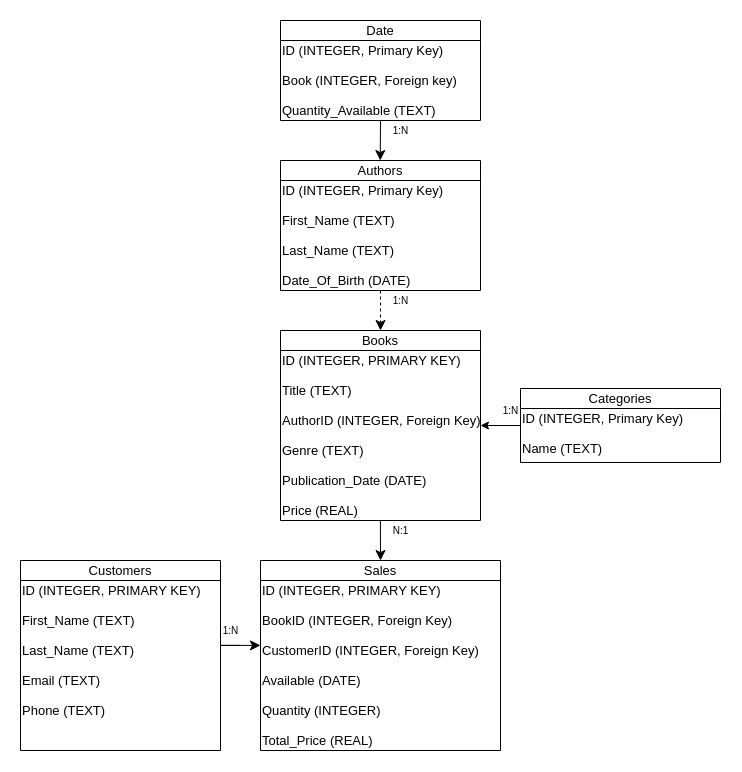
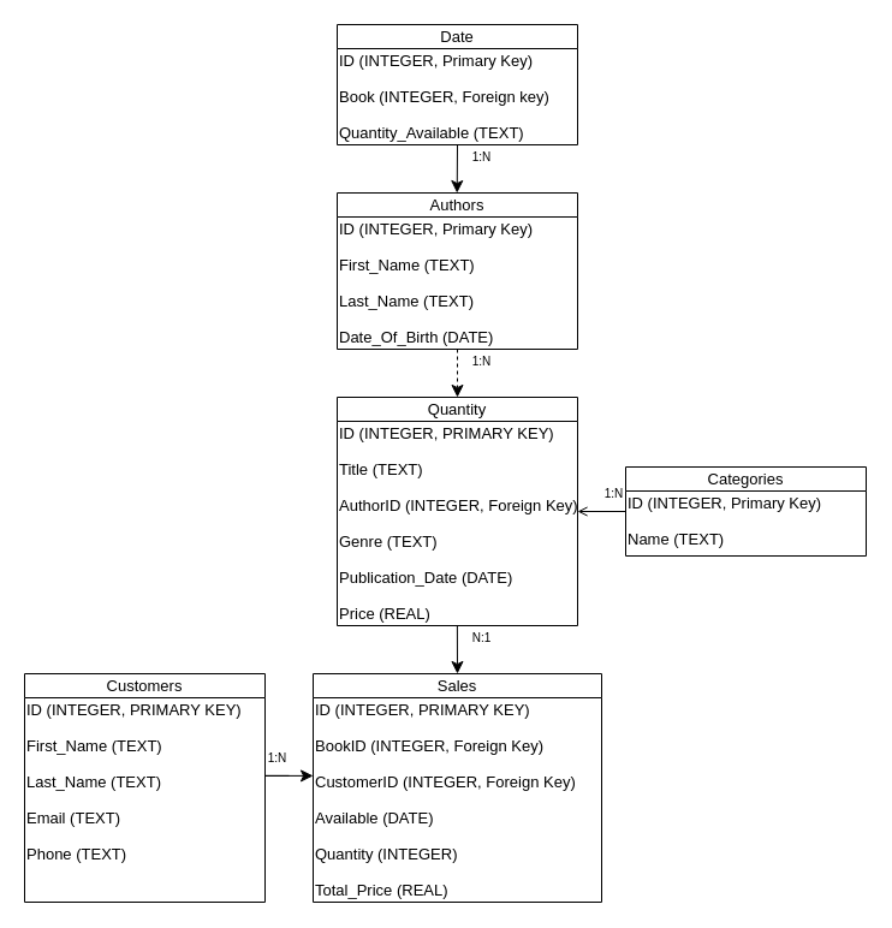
  <mxCell id="0" />
  <mxCell id="1" parent="0" />
- <mxCell id="2" value="&lt;span style=&quot;font-weight: normal;&quot;&gt;&lt;font style=&quot;font-size: 13px;&quot;&gt;Books&lt;/font&gt;&lt;/span&gt;" style="swimlane;whiteSpace=wrap;html=1;startSize=20;" parent="1" vertex="1"><mxGeometry x="280" y="330" width="200" height="190" as="geometry" /></mxCell>
+ <mxCell id="2" value="&lt;span style=&quot;font-weight: normal;&quot;&gt;&lt;font style=&quot;font-size: 13px;&quot;&gt;Quantity&lt;/font&gt;&lt;/span&gt;" style="swimlane;whiteSpace=wrap;html=1;startSize=20;" parent="1" vertex="1"><mxGeometry x="280" y="330" width="200" height="190" as="geometry" /></mxCell>
  <mxCell id="3" value="ID (INTEGER, PRIMARY KEY)" style="text;strokeColor=none;fillColor=none;html=1;fontSize=13;fontStyle=0;verticalAlign=middle;align=left;" parent="2" vertex="1"><mxGeometry y="20" width="200" height="20" as="geometry" /></mxCell>
  <mxCell id="4" value="Title (TEXT)" style="text;strokeColor=none;fillColor=none;html=1;fontSize=13;fontStyle=0;verticalAlign=middle;align=left;labelPosition=center;verticalLabelPosition=middle;" parent="2" vertex="1"><mxGeometry y="50" width="200" height="20" as="geometry" /></mxCell>
  <mxCell id="5" value="AuthorID (INTEGER, Foreign Key)" style="text;strokeColor=none;fillColor=none;html=1;fontSize=13;fontStyle=0;verticalAlign=middle;align=left;" parent="2" vertex="1"><mxGeometry y="80" width="200" height="20" as="geometry" /></mxCell>
  <mxCell id="6" value="Genre (TEXT)" style="text;strokeColor=none;fillColor=none;html=1;fontSize=13;fontStyle=0;verticalAlign=middle;align=left;" parent="2" vertex="1"><mxGeometry y="110" width="200" height="20" as="geometry" /></mxCell>
  <mxCell id="7" value="Publication_Date (DATE)" style="text;strokeColor=none;fillColor=none;html=1;fontSize=13;fontStyle=0;verticalAlign=middle;align=left;" parent="2" vertex="1"><mxGeometry y="140" width="200" height="20" as="geometry" /></mxCell>
  <mxCell id="8" value="Price (REAL)" style="text;strokeColor=none;fillColor=none;html=1;fontSize=13;fontStyle=0;verticalAlign=middle;align=left;" parent="2" vertex="1"><mxGeometry y="170" width="200" height="20" as="geometry" /></mxCell>
  <mxCell id="9" value="&lt;span style=&quot;font-weight: normal;&quot;&gt;&lt;font style=&quot;font-size: 13px;&quot;&gt;Authors&lt;/font&gt;&lt;/span&gt;" style="swimlane;whiteSpace=wrap;html=1;startSize=20;" parent="1" vertex="1"><mxGeometry x="280" y="160" width="200" height="130" as="geometry" /></mxCell>
  <mxCell id="10" value="ID (INTEGER, Primary Key)" style="text;strokeColor=none;fillColor=none;html=1;fontSize=13;fontStyle=0;verticalAlign=middle;align=left;" parent="9" vertex="1"><mxGeometry y="20" width="200" height="20" as="geometry" /></mxCell>
  <mxCell id="11" value="First_Name (TEXT)" style="text;strokeColor=none;fillColor=none;html=1;fontSize=13;fontStyle=0;verticalAlign=middle;align=left;labelPosition=center;verticalLabelPosition=middle;" parent="9" vertex="1"><mxGeometry y="50" width="200" height="20" as="geometry" /></mxCell>
  <mxCell id="12" value="Last_Name (TEXT)" style="text;strokeColor=none;fillColor=none;html=1;fontSize=13;fontStyle=0;verticalAlign=middle;align=left;" parent="9" vertex="1"><mxGeometry y="80" width="200" height="20" as="geometry" /></mxCell>
  <mxCell id="13" value="Date_Of_Birth (DATE)" style="text;strokeColor=none;fillColor=none;html=1;fontSize=13;fontStyle=0;verticalAlign=middle;align=left;" parent="9" vertex="1"><mxGeometry y="110" width="200" height="20" as="geometry" /></mxCell>
  <mxCell id="14" value="" style="edgeStyle=segmentEdgeStyle;endArrow=classic;html=1;curved=0;rounded=0;endSize=8;startSize=8;exitX=0.5;exitY=1;exitDx=0;exitDy=0;entryX=0.5;entryY=0;entryDx=0;entryDy=0;dashed=1;" parent="1" source="13" target="2" edge="1"><mxGeometry width="50" height="50" relative="1" as="geometry"><mxPoint x="380" y="306" as="sourcePoint" /><mxPoint x="390" y="296" as="targetPoint" /></mxGeometry></mxCell>
  <mxCell id="15" value="1:N" style="text;strokeColor=none;fillColor=none;html=1;fontSize=10;fontStyle=0;verticalAlign=middle;align=center;" parent="1" vertex="1"><mxGeometry x="390" y="290" width="20" height="20" as="geometry" /></mxCell>
  <mxCell id="16" value="&lt;span style=&quot;font-weight: normal;&quot;&gt;&lt;font style=&quot;font-size: 13px;&quot;&gt;Sales&lt;/font&gt;&lt;/span&gt;" style="swimlane;whiteSpace=wrap;html=1;startSize=20;" parent="1" vertex="1"><mxGeometry x="260" y="560" width="240" height="190" as="geometry" /></mxCell>
  <mxCell id="17" value="ID (INTEGER, PRIMARY KEY)" style="text;strokeColor=none;fillColor=none;html=1;fontSize=13;fontStyle=0;verticalAlign=middle;align=left;" parent="16" vertex="1"><mxGeometry y="20" width="200" height="20" as="geometry" /></mxCell>
  <mxCell id="18" value="BookID (INTEGER, Foreign Key)" style="text;strokeColor=none;fillColor=none;html=1;fontSize=13;fontStyle=0;verticalAlign=middle;align=left;labelPosition=center;verticalLabelPosition=middle;" parent="16" vertex="1"><mxGeometry y="50" width="200" height="20" as="geometry" /></mxCell>
  <mxCell id="19" value="CustomerID (INTEGER, Foreign Key)" style="text;strokeColor=none;fillColor=none;html=1;fontSize=13;fontStyle=0;verticalAlign=middle;align=left;" parent="16" vertex="1"><mxGeometry y="80" width="200" height="20" as="geometry" /></mxCell>
  <mxCell id="20" value="Available (DATE)" style="text;strokeColor=none;fillColor=none;html=1;fontSize=13;fontStyle=0;verticalAlign=middle;align=left;" parent="16" vertex="1"><mxGeometry y="110" width="200" height="20" as="geometry" /></mxCell>
  <mxCell id="21" value="Quantity (INTEGER)" style="text;strokeColor=none;fillColor=none;html=1;fontSize=13;fontStyle=0;verticalAlign=middle;align=left;" parent="16" vertex="1"><mxGeometry y="140" width="200" height="20" as="geometry" /></mxCell>
  <mxCell id="22" value="Total_Price (REAL)" style="text;strokeColor=none;fillColor=none;html=1;fontSize=13;fontStyle=0;verticalAlign=middle;align=left;" parent="16" vertex="1"><mxGeometry y="170" width="200" height="20" as="geometry" /></mxCell>
  <mxCell id="23" value="&lt;span style=&quot;font-weight: normal;&quot;&gt;&lt;font style=&quot;font-size: 13px;&quot;&gt;Customers&lt;/font&gt;&lt;/span&gt;" style="swimlane;whiteSpace=wrap;html=1;startSize=20;" parent="1" vertex="1"><mxGeometry x="20" y="560" width="200" height="190" as="geometry" /></mxCell>
  <mxCell id="24" value="ID (INTEGER, PRIMARY KEY)" style="text;strokeColor=none;fillColor=none;html=1;fontSize=13;fontStyle=0;verticalAlign=middle;align=left;" parent="23" vertex="1"><mxGeometry y="20" width="200" height="20" as="geometry" /></mxCell>
  <mxCell id="25" value="First_Name (TEXT)" style="text;strokeColor=none;fillColor=none;html=1;fontSize=13;fontStyle=0;verticalAlign=middle;align=left;labelPosition=center;verticalLabelPosition=middle;" parent="23" vertex="1"><mxGeometry y="50" width="200" height="20" as="geometry" /></mxCell>
  <mxCell id="26" value="Last_Name (TEXT)" style="text;strokeColor=none;fillColor=none;html=1;fontSize=13;fontStyle=0;verticalAlign=middle;align=left;" parent="23" vertex="1"><mxGeometry y="80" width="200" height="20" as="geometry" /></mxCell>
  <mxCell id="27" value="Email (TEXT)" style="text;strokeColor=none;fillColor=none;html=1;fontSize=13;fontStyle=0;verticalAlign=middle;align=left;" parent="23" vertex="1"><mxGeometry y="110" width="200" height="20" as="geometry" /></mxCell>
  <mxCell id="28" value="Phone (TEXT)" style="text;strokeColor=none;fillColor=none;html=1;fontSize=13;fontStyle=0;verticalAlign=middle;align=left;" parent="23" vertex="1"><mxGeometry y="140" width="200" height="20" as="geometry" /></mxCell>
  <mxCell id="29" value="" style="edgeStyle=segmentEdgeStyle;endArrow=classic;html=1;curved=0;rounded=0;endSize=8;startSize=8;entryX=0.5;entryY=0;entryDx=0;entryDy=0;" parent="1" target="16" edge="1"><mxGeometry width="50" height="50" relative="1" as="geometry"><mxPoint x="379.9" y="520" as="sourcePoint" /><mxPoint x="379.9" y="540" as="targetPoint" /></mxGeometry></mxCell>
  <mxCell id="30" value="1:N" style="text;strokeColor=none;fillColor=none;html=1;fontSize=10;fontStyle=0;verticalAlign=middle;align=center;" parent="1" vertex="1"><mxGeometry x="220" y="620" width="20" height="20" as="geometry" /></mxCell>
  <mxCell id="31" value="" style="edgeStyle=elbowEdgeStyle;elbow=horizontal;endArrow=classic;html=1;curved=0;rounded=0;endSize=8;startSize=8;" parent="1" edge="1"><mxGeometry width="50" height="50" relative="1" as="geometry"><mxPoint x="240" y="644.9" as="sourcePoint" /><mxPoint x="260" y="644.9" as="targetPoint" /><Array as="points"><mxPoint x="220" y="645" /></Array></mxGeometry></mxCell>
  <mxCell id="32" value="N:1" style="text;strokeColor=none;fillColor=none;html=1;fontSize=10;fontStyle=0;verticalAlign=middle;align=center;" parent="1" vertex="1"><mxGeometry x="390" y="520" width="20" height="20" as="geometry" /></mxCell>
  <mxCell id="33" value="&lt;span style=&quot;font-weight: normal;&quot;&gt;&lt;font style=&quot;font-size: 13px;&quot;&gt;Date&lt;/font&gt;&lt;/span&gt;" style="swimlane;whiteSpace=wrap;html=1;startSize=20;" parent="1" vertex="1"><mxGeometry x="280" y="20" width="200" height="100" as="geometry" /></mxCell>
  <mxCell id="34" value="ID (INTEGER, Primary Key)" style="text;strokeColor=none;fillColor=none;html=1;fontSize=13;fontStyle=0;verticalAlign=middle;align=left;" parent="33" vertex="1"><mxGeometry y="20" width="200" height="20" as="geometry" /></mxCell>
  <mxCell id="35" value="Book (INTEGER, Foreign key)" style="text;strokeColor=none;fillColor=none;html=1;fontSize=13;fontStyle=0;verticalAlign=middle;align=left;labelPosition=center;verticalLabelPosition=middle;" parent="33" vertex="1"><mxGeometry y="50" width="200" height="20" as="geometry" /></mxCell>
  <mxCell id="36" value="Quantity_Available (TEXT)" style="text;strokeColor=none;fillColor=none;html=1;fontSize=13;fontStyle=0;verticalAlign=middle;align=left;" parent="33" vertex="1"><mxGeometry y="80" width="200" height="20" as="geometry" /></mxCell>
  <mxCell id="37" value="1:N" style="text;strokeColor=none;fillColor=none;html=1;fontSize=10;fontStyle=0;verticalAlign=middle;align=center;" parent="1" vertex="1"><mxGeometry x="390" y="120" width="20" height="20" as="geometry" /></mxCell>
  <mxCell id="38" value="" style="edgeStyle=segmentEdgeStyle;endArrow=classic;html=1;curved=0;rounded=0;endSize=8;startSize=8;exitX=0.5;exitY=1;exitDx=0;exitDy=0;entryX=0.5;entryY=0;entryDx=0;entryDy=0;" parent="1" edge="1" source="36"><mxGeometry width="50" height="50" relative="1" as="geometry"><mxPoint x="379.71" y="130" as="sourcePoint" /><mxPoint x="379.71" y="160" as="targetPoint" /></mxGeometry></mxCell>
- <mxCell id="39" style="edgeStyle=orthogonalEdgeStyle;rounded=0;orthogonalLoop=1;jettySize=auto;html=1;entryX=1;entryY=0.75;entryDx=0;entryDy=0;" parent="1" source="40" target="5" edge="1"><mxGeometry relative="1" as="geometry" /></mxCell>
+ <mxCell id="39" style="edgeStyle=orthogonalEdgeStyle;rounded=0;orthogonalLoop=1;jettySize=auto;html=1;entryX=1;entryY=0.75;entryDx=0;entryDy=0;endArrow=open;" parent="1" source="40" target="5" edge="1"><mxGeometry relative="1" as="geometry" /></mxCell>
  <mxCell id="40" value="&lt;span style=&quot;font-weight: normal;&quot;&gt;&lt;font style=&quot;font-size: 13px;&quot;&gt;Categories&lt;/font&gt;&lt;/span&gt;" style="swimlane;whiteSpace=wrap;html=1;startSize=20;" parent="1" vertex="1"><mxGeometry x="520" y="388" width="200" height="74" as="geometry" /></mxCell>
  <mxCell id="41" value="ID (INTEGER, Primary Key)" style="text;strokeColor=none;fillColor=none;html=1;fontSize=13;fontStyle=0;verticalAlign=middle;align=left;" parent="40" vertex="1"><mxGeometry y="20" width="200" height="20" as="geometry" /></mxCell>
  <mxCell id="42" value="Name (TEXT)" style="text;strokeColor=none;fillColor=none;html=1;fontSize=13;fontStyle=0;verticalAlign=middle;align=left;labelPosition=center;verticalLabelPosition=middle;" parent="40" vertex="1"><mxGeometry y="50" width="200" height="20" as="geometry" /></mxCell>
  <mxCell id="43" value="1:N" style="text;strokeColor=none;fillColor=none;html=1;fontSize=10;fontStyle=0;verticalAlign=middle;align=center;" parent="1" vertex="1"><mxGeometry x="500" y="400" width="20" height="20" as="geometry" /></mxCell>
